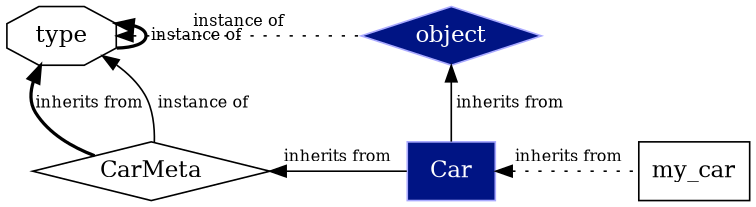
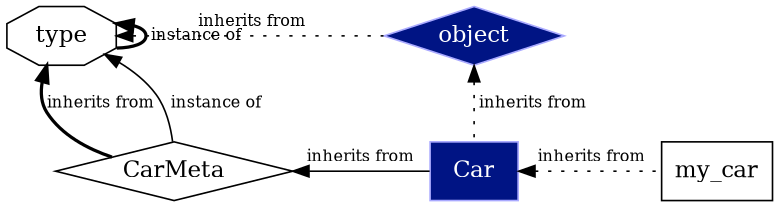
  digraph {
    fontname="DejaVu Serif"
    node [fontname="DejaVu Serif" shape=box]
    edge [dir=back fontname="DejaVu Serif" fontsize=10 style=solid]
    Car [color="#aaaaff" fillcolor="#001484" fontcolor=white style=filled]
    my_car
    CarMeta [shape=diamond]
    object [color="#aaaaff" fillcolor="#001484" fontcolor=white shape=diamond style=filled]
    type [shape=octagon]
    subgraph sub_1 {
      rank=same
      Car
      my_car
    }
    subgraph sub_2 {
      rank=same
      Car
      CarMeta
    }
    subgraph sub_3 {
      rank=same
      object
      type
    }
    subgraph sub_4 {
      rank=same
      Car
      my_car
    }
    subgraph sub_5 {
      rank=same
      object
      type
    }
    Car -> my_car [label=" inherits from" style=dotted]
    CarMeta -> Car [label="inherits from"]
-   object -> Car [label=" inherits from"]
+   object -> Car [label=" inherits from" style=dotted]
    type -> CarMeta [label="inherits from" style=bold]
    type -> CarMeta [label=" instance of"]
-   type -> object [label="instance of" style=dotted]
+   type -> object [label=" inherits from" style=dotted]
    type -> type [label=" instance of" style=bold]
  }
